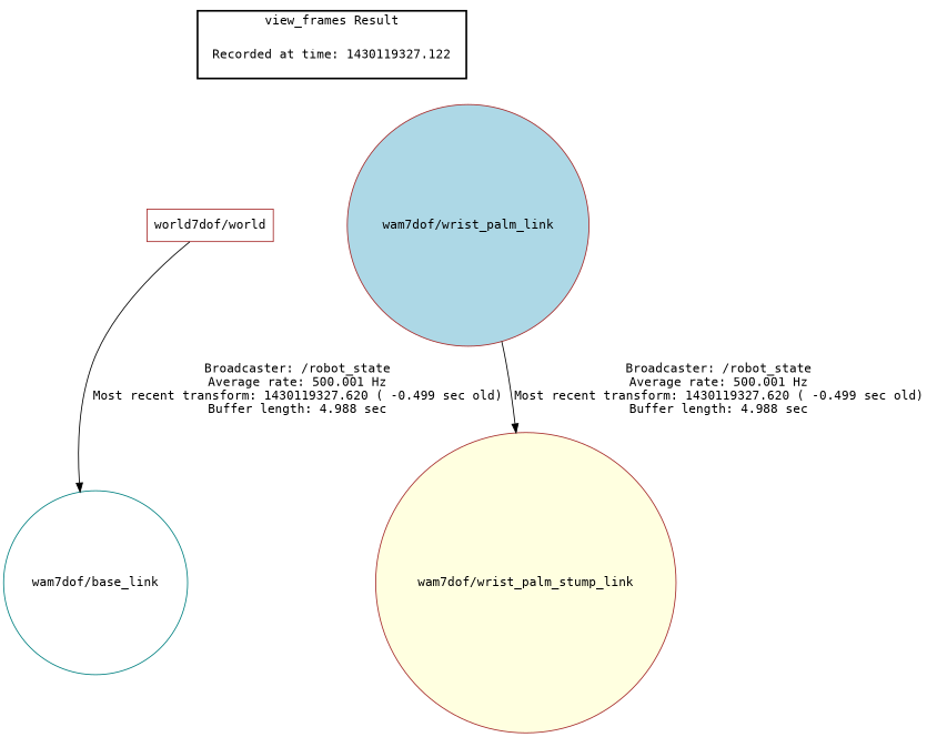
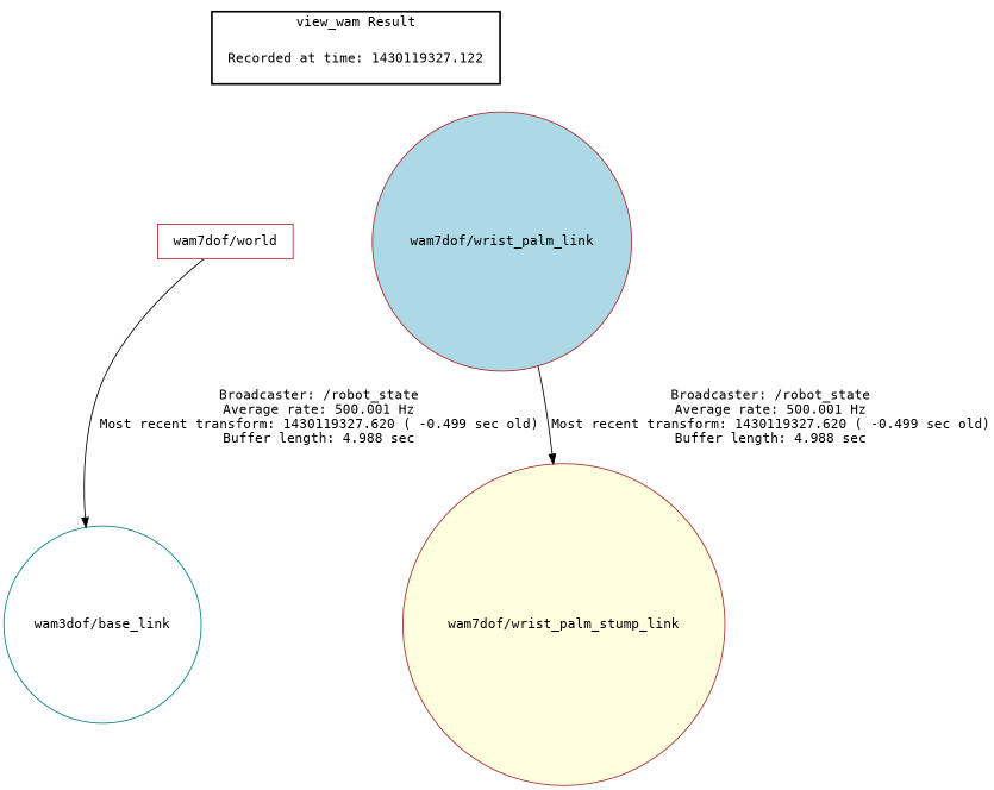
  digraph {
    fontname="DejaVu Sans Mono"
    node [color=brown fillcolor=white fontname="DejaVu Sans Mono" shape=circle style=filled]
    edge [fontname="DejaVu Sans Mono" style=invis]
    "Recorded at time: 1430119327.122" [shape=plaintext]
-   "wam7dof/world" [shape=box label="world7dof/world"]
+   "wam7dof/world" [shape=box]
    "wam7dof/wrist_palm_link" [fillcolor=lightblue]
-   "wam7dof/base_link" [color=teal]
+   "wam7dof/base_link" [color=teal label="wam3dof/base_link"]
    "wam7dof/wrist_palm_stump_link" [fillcolor=lightyellow]
    subgraph cluster_1 {
      color=black
-     label="view_frames Result"
+     label="view_wam Result"
      style=bold
      "Recorded at time: 1430119327.122"
    }
    "Recorded at time: 1430119327.122" -> "wam7dof/world"
    "Recorded at time: 1430119327.122" -> "wam7dof/wrist_palm_link"
    "wam7dof/world" -> "wam7dof/base_link" [label="Broadcaster: /robot_state\nAverage rate: 500.001 Hz\nMost recent transform: 1430119327.620 ( -0.499 sec old)\nBuffer length: 4.988 sec\n" style=solid]
    "wam7dof/wrist_palm_link" -> "wam7dof/wrist_palm_stump_link" [label="Broadcaster: /robot_state\nAverage rate: 500.001 Hz\nMost recent transform: 1430119327.620 ( -0.499 sec old)\nBuffer length: 4.988 sec\n" style=solid]
  }
